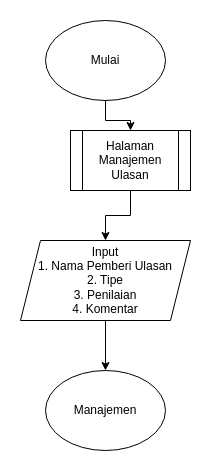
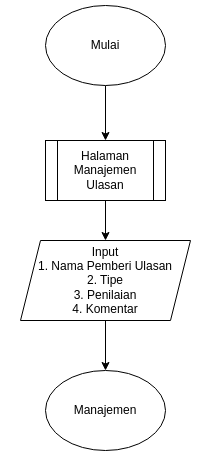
  <mxCell id="0" />
  <mxCell id="1" parent="0" />
  <mxCell id="2" value="" style="edgeStyle=orthogonalEdgeStyle;rounded=0;orthogonalLoop=1;jettySize=auto;html=1;" edge="1" parent="1" source="3" target="5"><mxGeometry relative="1" as="geometry" /></mxCell>
- <mxCell id="3" value="Mulai" style="ellipse;whiteSpace=wrap;html=1;" vertex="1" parent="1"><mxGeometry x="45" y="20" width="120" height="80" as="geometry" /></mxCell>
+ <mxCell id="3" value="Mulai" style="ellipse;whiteSpace=wrap;html=1;" vertex="1" parent="1"><mxGeometry x="45" y="5" width="120" height="80" as="geometry" /></mxCell>
  <mxCell id="4" value="" style="edgeStyle=orthogonalEdgeStyle;rounded=0;orthogonalLoop=1;jettySize=auto;html=1;" edge="1" parent="1" source="5" target="7"><mxGeometry relative="1" as="geometry" /></mxCell>
- <mxCell id="5" value="Halaman Manajemen Ulasan" style="shape=process;whiteSpace=wrap;html=1;backgroundOutline=1;" vertex="1" parent="1"><mxGeometry x="70" y="130" width="120" height="60" as="geometry" /></mxCell>
+ <mxCell id="5" value="Halaman Manajemen Ulasan" style="shape=process;whiteSpace=wrap;html=1;backgroundOutline=1;" vertex="1" parent="1"><mxGeometry x="45" y="140" width="120" height="60" as="geometry" /></mxCell>
  <mxCell id="6" value="" style="edgeStyle=orthogonalEdgeStyle;rounded=0;orthogonalLoop=1;jettySize=auto;html=1;" edge="1" parent="1" source="7" target="8"><mxGeometry relative="1" as="geometry" /></mxCell>
  <mxCell id="7" value="Input&lt;div&gt;1. Nama Pemberi Ulasan&lt;/div&gt;&lt;div&gt;2. Tipe&lt;/div&gt;&lt;div&gt;3. Penilaian&lt;/div&gt;&lt;div&gt;4. Komentar&lt;/div&gt;" style="shape=parallelogram;perimeter=parallelogramPerimeter;whiteSpace=wrap;html=1;fixedSize=1;align=center;" vertex="1" parent="1"><mxGeometry x="20" y="240" width="170" height="80" as="geometry" /></mxCell>
  <mxCell id="8" value="Manajemen" style="ellipse;whiteSpace=wrap;html=1;" vertex="1" parent="1"><mxGeometry x="45" y="370" width="120" height="80" as="geometry" /></mxCell>
